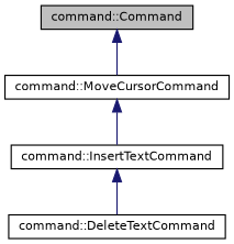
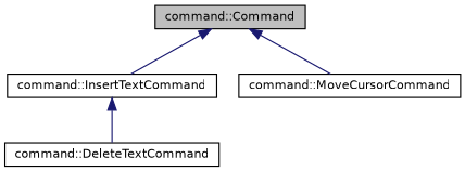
  digraph {
    node [color=black fillcolor=white fontname=Helvetica fontsize=10 shape=record style=filled]
    edge [color=midnightblue dir=back fontname=Helvetica fontsize=10 labelfontname=Helvetica labelfontsize=10 style=solid]
    n1 [fillcolor=grey75 fontcolor=black height=0.2 label="command::Command" width=0.4]
    n2 [height=0.2 label="command::InsertTextCommand" width=0.4]
    n3 [height=0.2 label="command::MoveCursorCommand" width=0.4]
    n4 [height=0.2 label="command::DeleteTextCommand" width=0.4]
-   n3 -> n2
+   n1 -> n2
    n1 -> n3
    n2 -> n4
  }
